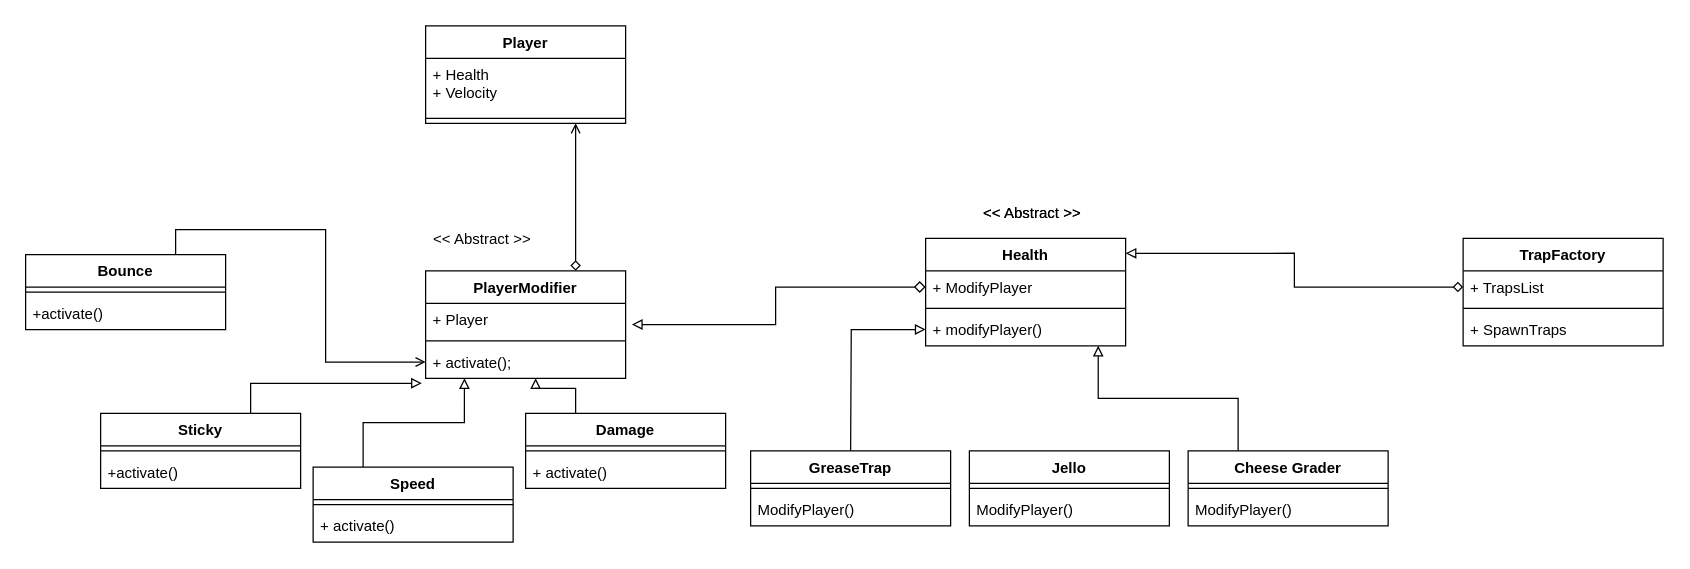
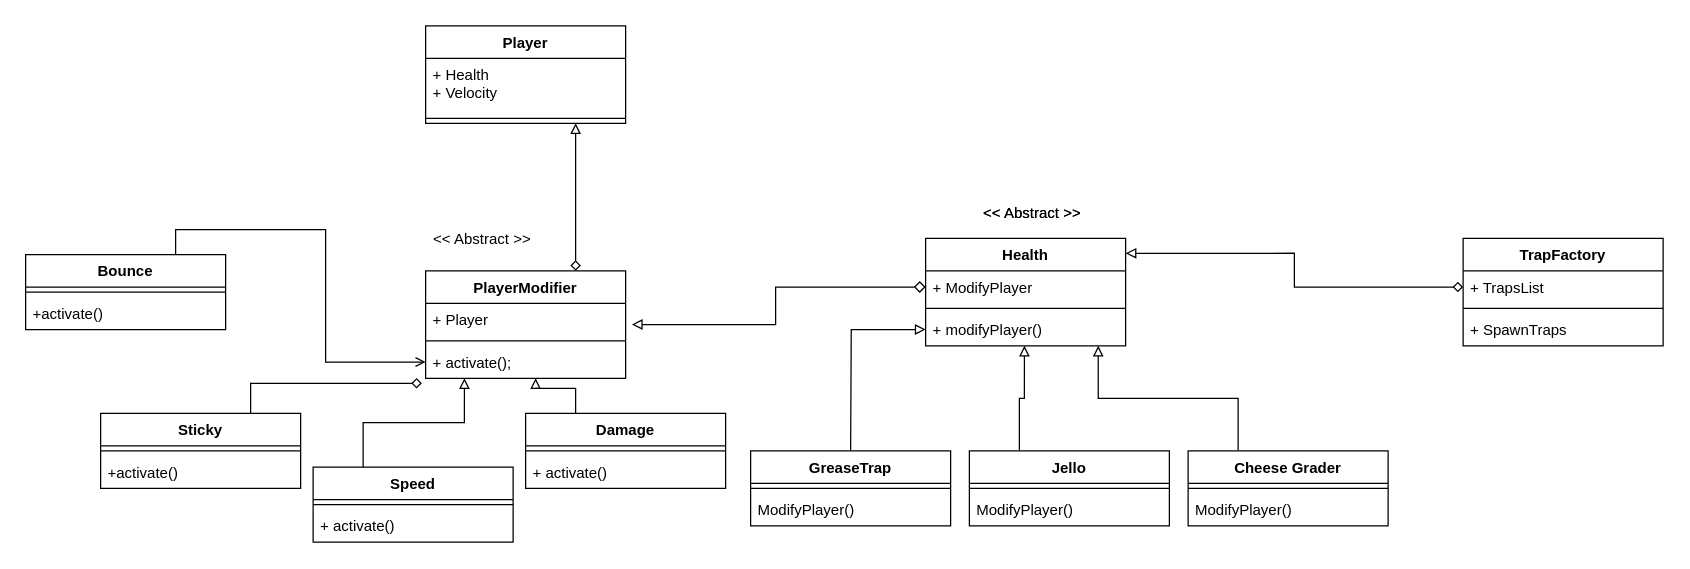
  <mxCell id="0" />
  <mxCell id="1" parent="0" />
  <mxCell id="2" value="Health" style="swimlane;fontStyle=1;align=center;verticalAlign=top;childLayout=stackLayout;horizontal=1;startSize=26;horizontalStack=0;resizeParent=1;resizeParentMax=0;resizeLast=0;collapsible=1;marginBottom=0;" vertex="1" parent="1"><mxGeometry x="740" y="190" width="160" height="86" as="geometry" /></mxCell>
  <mxCell id="3" value="+ ModifyPlayer" style="text;strokeColor=none;fillColor=none;align=left;verticalAlign=top;spacingLeft=4;spacingRight=4;overflow=hidden;rotatable=0;points=[[0,0.5],[1,0.5]];portConstraint=eastwest;" vertex="1" parent="2"><mxGeometry y="26" width="160" height="26" as="geometry" /></mxCell>
  <mxCell id="4" value="" style="line;strokeWidth=1;fillColor=none;align=left;verticalAlign=middle;spacingTop=-1;spacingLeft=3;spacingRight=3;rotatable=0;labelPosition=right;points=[];portConstraint=eastwest;" vertex="1" parent="2"><mxGeometry y="52" width="160" height="8" as="geometry" /></mxCell>
  <mxCell id="5" value="+ modifyPlayer()" style="text;strokeColor=none;fillColor=none;align=left;verticalAlign=top;spacingLeft=4;spacingRight=4;overflow=hidden;rotatable=0;points=[[0,0.5],[1,0.5]];portConstraint=eastwest;" vertex="1" parent="2"><mxGeometry y="60" width="160" height="26" as="geometry" /></mxCell>
  <mxCell id="6" value="&amp;lt;&amp;lt; Abstract &amp;gt;&amp;gt;" style="text;html=1;align=center;verticalAlign=middle;resizable=0;points=[];autosize=1;" vertex="1" parent="1"><mxGeometry x="780" y="160" width="90" height="20" as="geometry" /></mxCell>
  <mxCell id="7" value="GreaseTrap" style="swimlane;fontStyle=1;align=center;verticalAlign=top;childLayout=stackLayout;horizontal=1;startSize=26;horizontalStack=0;resizeParent=1;resizeParentMax=0;resizeLast=0;collapsible=1;marginBottom=0;" vertex="1" parent="1"><mxGeometry x="600" y="360" width="160" height="60" as="geometry" /></mxCell>
  <mxCell id="8" value="" style="line;strokeWidth=1;fillColor=none;align=left;verticalAlign=middle;spacingTop=-1;spacingLeft=3;spacingRight=3;rotatable=0;labelPosition=right;points=[];portConstraint=eastwest;" vertex="1" parent="7"><mxGeometry y="26" width="160" height="8" as="geometry" /></mxCell>
  <mxCell id="9" value="ModifyPlayer()" style="text;strokeColor=none;fillColor=none;align=left;verticalAlign=top;spacingLeft=4;spacingRight=4;overflow=hidden;rotatable=0;points=[[0,0.5],[1,0.5]];portConstraint=eastwest;" vertex="1" parent="7"><mxGeometry y="34" width="160" height="26" as="geometry" /></mxCell>
  <mxCell id="10" style="edgeStyle=orthogonalEdgeStyle;rounded=0;orthogonalLoop=1;jettySize=auto;html=1;exitX=0.5;exitY=0;exitDx=0;exitDy=0;endArrow=block;endFill=0;" edge="1" parent="1" target="5"><mxGeometry relative="1" as="geometry"><mxPoint x="680" y="360" as="sourcePoint" /></mxGeometry></mxCell>
+ <mxCell id="11" style="edgeStyle=orthogonalEdgeStyle;rounded=0;orthogonalLoop=1;jettySize=auto;html=1;exitX=0.25;exitY=0;exitDx=0;exitDy=0;entryX=0.494;entryY=1;entryDx=0;entryDy=0;entryPerimeter=0;endArrow=block;endFill=0;" edge="1" parent="1" source="12" target="5"><mxGeometry relative="1" as="geometry" /></mxCell>
  <mxCell id="12" value="Jello" style="swimlane;fontStyle=1;align=center;verticalAlign=top;childLayout=stackLayout;horizontal=1;startSize=26;horizontalStack=0;resizeParent=1;resizeParentMax=0;resizeLast=0;collapsible=1;marginBottom=0;" vertex="1" parent="1"><mxGeometry x="775" y="360" width="160" height="60" as="geometry" /></mxCell>
  <mxCell id="13" value="" style="line;strokeWidth=1;fillColor=none;align=left;verticalAlign=middle;spacingTop=-1;spacingLeft=3;spacingRight=3;rotatable=0;labelPosition=right;points=[];portConstraint=eastwest;" vertex="1" parent="12"><mxGeometry y="26" width="160" height="8" as="geometry" /></mxCell>
  <mxCell id="14" value="ModifyPlayer()" style="text;strokeColor=none;fillColor=none;align=left;verticalAlign=top;spacingLeft=4;spacingRight=4;overflow=hidden;rotatable=0;points=[[0,0.5],[1,0.5]];portConstraint=eastwest;" vertex="1" parent="12"><mxGeometry y="34" width="160" height="26" as="geometry" /></mxCell>
  <mxCell id="15" style="edgeStyle=orthogonalEdgeStyle;rounded=0;orthogonalLoop=1;jettySize=auto;html=1;exitX=0.25;exitY=0;exitDx=0;exitDy=0;entryX=0.863;entryY=1;entryDx=0;entryDy=0;entryPerimeter=0;endArrow=block;endFill=0;" edge="1" parent="1" source="16" target="5"><mxGeometry relative="1" as="geometry" /></mxCell>
  <mxCell id="16" value="Cheese Grader" style="swimlane;fontStyle=1;align=center;verticalAlign=top;childLayout=stackLayout;horizontal=1;startSize=26;horizontalStack=0;resizeParent=1;resizeParentMax=0;resizeLast=0;collapsible=1;marginBottom=0;" vertex="1" parent="1"><mxGeometry x="950" y="360" width="160" height="60" as="geometry" /></mxCell>
  <mxCell id="17" value="" style="line;strokeWidth=1;fillColor=none;align=left;verticalAlign=middle;spacingTop=-1;spacingLeft=3;spacingRight=3;rotatable=0;labelPosition=right;points=[];portConstraint=eastwest;" vertex="1" parent="16"><mxGeometry y="26" width="160" height="8" as="geometry" /></mxCell>
  <mxCell id="18" value="ModifyPlayer()" style="text;strokeColor=none;fillColor=none;align=left;verticalAlign=top;spacingLeft=4;spacingRight=4;overflow=hidden;rotatable=0;points=[[0,0.5],[1,0.5]];portConstraint=eastwest;" vertex="1" parent="16"><mxGeometry y="34" width="160" height="26" as="geometry" /></mxCell>
  <mxCell id="19" value="TrapFactory" style="swimlane;fontStyle=1;align=center;verticalAlign=top;childLayout=stackLayout;horizontal=1;startSize=26;horizontalStack=0;resizeParent=1;resizeParentMax=0;resizeLast=0;collapsible=1;marginBottom=0;" vertex="1" parent="1"><mxGeometry x="1170" y="190" width="160" height="86" as="geometry" /></mxCell>
  <mxCell id="20" value="+ TrapsList" style="text;strokeColor=none;fillColor=none;align=left;verticalAlign=top;spacingLeft=4;spacingRight=4;overflow=hidden;rotatable=0;points=[[0,0.5],[1,0.5]];portConstraint=eastwest;" vertex="1" parent="19"><mxGeometry y="26" width="160" height="26" as="geometry" /></mxCell>
  <mxCell id="21" value="" style="line;strokeWidth=1;fillColor=none;align=left;verticalAlign=middle;spacingTop=-1;spacingLeft=3;spacingRight=3;rotatable=0;labelPosition=right;points=[];portConstraint=eastwest;" vertex="1" parent="19"><mxGeometry y="52" width="160" height="8" as="geometry" /></mxCell>
  <mxCell id="22" value="+ SpawnTraps" style="text;strokeColor=none;fillColor=none;align=left;verticalAlign=top;spacingLeft=4;spacingRight=4;overflow=hidden;rotatable=0;points=[[0,0.5],[1,0.5]];portConstraint=eastwest;" vertex="1" parent="19"><mxGeometry y="60" width="160" height="26" as="geometry" /></mxCell>
  <mxCell id="23" style="edgeStyle=orthogonalEdgeStyle;rounded=0;orthogonalLoop=1;jettySize=auto;html=1;exitX=0;exitY=0.5;exitDx=0;exitDy=0;endArrow=block;endFill=0;entryX=1;entryY=0.14;entryDx=0;entryDy=0;entryPerimeter=0;startArrow=diamond;startFill=0;" edge="1" parent="1" source="20" target="2"><mxGeometry relative="1" as="geometry"><mxPoint x="1000" y="250" as="targetPoint" /></mxGeometry></mxCell>
- <mxCell id="24" style="edgeStyle=orthogonalEdgeStyle;rounded=0;orthogonalLoop=1;jettySize=auto;html=1;exitX=0.75;exitY=0;exitDx=0;exitDy=0;entryX=0.75;entryY=1;entryDx=0;entryDy=0;endArrow=open;endFill=0;startArrow=diamond;startFill=0;" edge="1" parent="1" source="25" target="48"><mxGeometry relative="1" as="geometry" /></mxCell>
+ <mxCell id="24" style="edgeStyle=orthogonalEdgeStyle;rounded=0;orthogonalLoop=1;jettySize=auto;html=1;exitX=0.75;exitY=0;exitDx=0;exitDy=0;entryX=0.75;entryY=1;entryDx=0;entryDy=0;endArrow=block;endFill=0;startArrow=diamond;startFill=0;" edge="1" parent="1" source="25" target="48"><mxGeometry relative="1" as="geometry" /></mxCell>
  <mxCell id="25" value="PlayerModifier" style="swimlane;fontStyle=1;align=center;verticalAlign=top;childLayout=stackLayout;horizontal=1;startSize=26;horizontalStack=0;resizeParent=1;resizeParentMax=0;resizeLast=0;collapsible=1;marginBottom=0;" vertex="1" parent="1"><mxGeometry x="340" y="216" width="160" height="86" as="geometry" /></mxCell>
  <mxCell id="26" value="+ Player" style="text;strokeColor=none;fillColor=none;align=left;verticalAlign=top;spacingLeft=4;spacingRight=4;overflow=hidden;rotatable=0;points=[[0,0.5],[1,0.5]];portConstraint=eastwest;" vertex="1" parent="25"><mxGeometry y="26" width="160" height="26" as="geometry" /></mxCell>
  <mxCell id="27" value="" style="line;strokeWidth=1;fillColor=none;align=left;verticalAlign=middle;spacingTop=-1;spacingLeft=3;spacingRight=3;rotatable=0;labelPosition=right;points=[];portConstraint=eastwest;" vertex="1" parent="25"><mxGeometry y="52" width="160" height="8" as="geometry" /></mxCell>
  <mxCell id="28" value="+ activate();" style="text;strokeColor=none;fillColor=none;align=left;verticalAlign=top;spacingLeft=4;spacingRight=4;overflow=hidden;rotatable=0;points=[[0,0.5],[1,0.5]];portConstraint=eastwest;" vertex="1" parent="25"><mxGeometry y="60" width="160" height="26" as="geometry" /></mxCell>
  <mxCell id="29" style="edgeStyle=orthogonalEdgeStyle;rounded=0;orthogonalLoop=1;jettySize=auto;html=1;exitX=0.75;exitY=0;exitDx=0;exitDy=0;endArrow=open;endFill=0;entryX=0;entryY=0.5;entryDx=0;entryDy=0;" edge="1" parent="1" source="34" target="28"><mxGeometry relative="1" as="geometry"><mxPoint x="320" y="290" as="targetPoint" /></mxGeometry></mxCell>
  <mxCell id="30" value="&amp;lt;&amp;lt; Abstract &amp;gt;&amp;gt;" style="text;html=1;align=center;verticalAlign=middle;resizable=0;points=[];autosize=1;" vertex="1" parent="1"><mxGeometry x="780" y="160" width="90" height="20" as="geometry" /></mxCell>
  <mxCell id="31" value="&amp;lt;&amp;lt; Abstract &amp;gt;&amp;gt;" style="text;html=1;align=center;verticalAlign=middle;resizable=0;points=[];autosize=1;" vertex="1" parent="1"><mxGeometry x="340" y="181" width="90" height="20" as="geometry" /></mxCell>
  <mxCell id="32" style="edgeStyle=orthogonalEdgeStyle;rounded=0;orthogonalLoop=1;jettySize=auto;html=1;exitX=0.25;exitY=0;exitDx=0;exitDy=0;entryX=0.194;entryY=1;entryDx=0;entryDy=0;entryPerimeter=0;endArrow=block;endFill=0;" edge="1" parent="1" source="40" target="28"><mxGeometry relative="1" as="geometry" /></mxCell>
- <mxCell id="33" style="edgeStyle=orthogonalEdgeStyle;rounded=0;orthogonalLoop=1;jettySize=auto;html=1;exitX=0.75;exitY=0;exitDx=0;exitDy=0;endArrow=block;endFill=0;entryX=-0.019;entryY=1.154;entryDx=0;entryDy=0;entryPerimeter=0;" edge="1" parent="1" source="37" target="28"><mxGeometry relative="1" as="geometry"><mxPoint x="410" y="290" as="targetPoint" /></mxGeometry></mxCell>
+ <mxCell id="33" style="edgeStyle=orthogonalEdgeStyle;rounded=0;orthogonalLoop=1;jettySize=auto;html=1;exitX=0.75;exitY=0;exitDx=0;exitDy=0;endArrow=diamond;endFill=0;entryX=-0.019;entryY=1.154;entryDx=0;entryDy=0;entryPerimeter=0;" edge="1" parent="1" source="37" target="28"><mxGeometry relative="1" as="geometry"><mxPoint x="410" y="290" as="targetPoint" /></mxGeometry></mxCell>
  <mxCell id="34" value="Bounce" style="swimlane;fontStyle=1;align=center;verticalAlign=top;childLayout=stackLayout;horizontal=1;startSize=26;horizontalStack=0;resizeParent=1;resizeParentMax=0;resizeLast=0;collapsible=1;marginBottom=0;" vertex="1" parent="1"><mxGeometry x="20" y="203" width="160" height="60" as="geometry" /></mxCell>
  <mxCell id="35" value="" style="line;strokeWidth=1;fillColor=none;align=left;verticalAlign=middle;spacingTop=-1;spacingLeft=3;spacingRight=3;rotatable=0;labelPosition=right;points=[];portConstraint=eastwest;" vertex="1" parent="34"><mxGeometry y="26" width="160" height="8" as="geometry" /></mxCell>
  <mxCell id="36" value="+activate()" style="text;strokeColor=none;fillColor=none;align=left;verticalAlign=top;spacingLeft=4;spacingRight=4;overflow=hidden;rotatable=0;points=[[0,0.5],[1,0.5]];portConstraint=eastwest;" vertex="1" parent="34"><mxGeometry y="34" width="160" height="26" as="geometry" /></mxCell>
  <mxCell id="37" value="Sticky" style="swimlane;fontStyle=1;align=center;verticalAlign=top;childLayout=stackLayout;horizontal=1;startSize=26;horizontalStack=0;resizeParent=1;resizeParentMax=0;resizeLast=0;collapsible=1;marginBottom=0;" vertex="1" parent="1"><mxGeometry x="80" y="330" width="160" height="60" as="geometry" /></mxCell>
  <mxCell id="38" value="" style="line;strokeWidth=1;fillColor=none;align=left;verticalAlign=middle;spacingTop=-1;spacingLeft=3;spacingRight=3;rotatable=0;labelPosition=right;points=[];portConstraint=eastwest;" vertex="1" parent="37"><mxGeometry y="26" width="160" height="8" as="geometry" /></mxCell>
  <mxCell id="39" value="+activate()" style="text;strokeColor=none;fillColor=none;align=left;verticalAlign=top;spacingLeft=4;spacingRight=4;overflow=hidden;rotatable=0;points=[[0,0.5],[1,0.5]];portConstraint=eastwest;" vertex="1" parent="37"><mxGeometry y="34" width="160" height="26" as="geometry" /></mxCell>
  <mxCell id="40" value="Speed" style="swimlane;fontStyle=1;align=center;verticalAlign=top;childLayout=stackLayout;horizontal=1;startSize=26;horizontalStack=0;resizeParent=1;resizeParentMax=0;resizeLast=0;collapsible=1;marginBottom=0;" vertex="1" parent="1"><mxGeometry x="250" y="373" width="160" height="60" as="geometry" /></mxCell>
  <mxCell id="41" value="" style="line;strokeWidth=1;fillColor=none;align=left;verticalAlign=middle;spacingTop=-1;spacingLeft=3;spacingRight=3;rotatable=0;labelPosition=right;points=[];portConstraint=eastwest;" vertex="1" parent="40"><mxGeometry y="26" width="160" height="8" as="geometry" /></mxCell>
  <mxCell id="42" value="+ activate()" style="text;strokeColor=none;fillColor=none;align=left;verticalAlign=top;spacingLeft=4;spacingRight=4;overflow=hidden;rotatable=0;points=[[0,0.5],[1,0.5]];portConstraint=eastwest;" vertex="1" parent="40"><mxGeometry y="34" width="160" height="26" as="geometry" /></mxCell>
  <mxCell id="43" style="edgeStyle=orthogonalEdgeStyle;rounded=0;orthogonalLoop=1;jettySize=auto;html=1;exitX=0.25;exitY=0;exitDx=0;exitDy=0;entryX=0.55;entryY=1;entryDx=0;entryDy=0;entryPerimeter=0;endArrow=block;endFill=0;" edge="1" parent="1" source="44" target="28"><mxGeometry relative="1" as="geometry" /></mxCell>
  <mxCell id="44" value="Damage" style="swimlane;fontStyle=1;align=center;verticalAlign=top;childLayout=stackLayout;horizontal=1;startSize=26;horizontalStack=0;resizeParent=1;resizeParentMax=0;resizeLast=0;collapsible=1;marginBottom=0;" vertex="1" parent="1"><mxGeometry x="420" y="330" width="160" height="60" as="geometry" /></mxCell>
  <mxCell id="45" value="" style="line;strokeWidth=1;fillColor=none;align=left;verticalAlign=middle;spacingTop=-1;spacingLeft=3;spacingRight=3;rotatable=0;labelPosition=right;points=[];portConstraint=eastwest;" vertex="1" parent="44"><mxGeometry y="26" width="160" height="8" as="geometry" /></mxCell>
  <mxCell id="46" value="+ activate()" style="text;strokeColor=none;fillColor=none;align=left;verticalAlign=top;spacingLeft=4;spacingRight=4;overflow=hidden;rotatable=0;points=[[0,0.5],[1,0.5]];portConstraint=eastwest;" vertex="1" parent="44"><mxGeometry y="34" width="160" height="26" as="geometry" /></mxCell>
  <mxCell id="47" style="edgeStyle=orthogonalEdgeStyle;rounded=0;orthogonalLoop=1;jettySize=auto;html=1;exitX=0;exitY=0.5;exitDx=0;exitDy=0;endArrow=block;endFill=0;startArrow=diamond;startFill=0;targetPerimeterSpacing=5;sourcePerimeterSpacing=10;startSize=7;" edge="1" parent="1" source="3" target="25"><mxGeometry relative="1" as="geometry" /></mxCell>
  <mxCell id="48" value="Player" style="swimlane;fontStyle=1;align=center;verticalAlign=top;childLayout=stackLayout;horizontal=1;startSize=26;horizontalStack=0;resizeParent=1;resizeParentMax=0;resizeLast=0;collapsible=1;marginBottom=0;" vertex="1" parent="1"><mxGeometry x="340" y="20" width="160" height="78" as="geometry" /></mxCell>
  <mxCell id="49" value="+ Health&#10;+ Velocity&#10;" style="text;strokeColor=none;fillColor=none;align=left;verticalAlign=top;spacingLeft=4;spacingRight=4;overflow=hidden;rotatable=0;points=[[0,0.5],[1,0.5]];portConstraint=eastwest;" vertex="1" parent="48"><mxGeometry y="26" width="160" height="44" as="geometry" /></mxCell>
  <mxCell id="50" value="" style="line;strokeWidth=1;fillColor=none;align=left;verticalAlign=middle;spacingTop=-1;spacingLeft=3;spacingRight=3;rotatable=0;labelPosition=right;points=[];portConstraint=eastwest;" vertex="1" parent="48"><mxGeometry y="70" width="160" height="8" as="geometry" /></mxCell>
